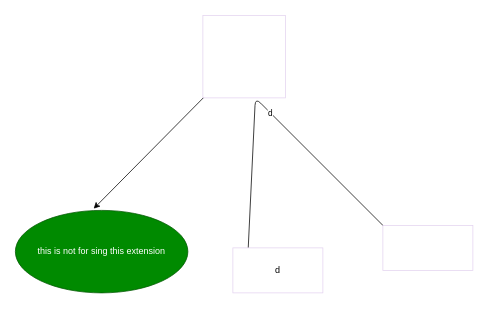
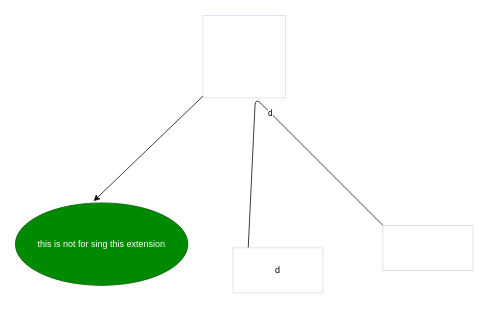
  <mxCell id="0" />
  <mxCell id="1" parent="0" />
  <mxCell id="2" value="" style="whiteSpace=wrap;html=1;aspect=fixed;strokeColor=#E4D3F0;" vertex="1" parent="1"><mxGeometry x="270" y="20" width="110" height="110" as="geometry" /></mxCell>
- <mxCell id="3" value="this is not for sing this extension" style="ellipse;whiteSpace=wrap;html=1;fillColor=#008a00;fontColor=#ffffff;strokeColor=#005700;" vertex="1" parent="1"><mxGeometry x="20" y="280" width="230" height="110" as="geometry" /></mxCell>
+ <mxCell id="3" value="this is not for sing this extension" style="ellipse;whiteSpace=wrap;html=1;fillColor=#008a00;fontColor=#ffffff;strokeColor=#005700;" vertex="1" parent="1"><mxGeometry x="20" y="270" width="230" height="110" as="geometry" /></mxCell>
  <mxCell id="4" value="" style="edgeStyle=none;orthogonalLoop=1;jettySize=auto;html=1;entryX=0.454;entryY=-0.021;entryDx=0;entryDy=0;entryPerimeter=0;" edge="1" parent="1" source="2" target="3"><mxGeometry width="80" relative="1" as="geometry"><mxPoint x="380" y="240" as="sourcePoint" /><mxPoint x="460" y="240" as="targetPoint" /><Array as="points" /></mxGeometry></mxCell>
  <mxCell id="5" value="d" style="edgeStyle=none;orthogonalLoop=1;jettySize=auto;html=1;" edge="1" parent="1"><mxGeometry width="80" relative="1" as="geometry"><mxPoint x="330" y="340" as="sourcePoint" /><mxPoint x="530" y="320" as="targetPoint" /><Array as="points"><mxPoint x="340" y="130" /></Array></mxGeometry></mxCell>
  <mxCell id="6" value="d" style="whiteSpace=wrap;html=1;strokeColor=#E4D3F0;" vertex="1" parent="1"><mxGeometry x="310" y="330" width="120" height="60" as="geometry" /></mxCell>
  <mxCell id="7" value="" style="whiteSpace=wrap;html=1;strokeColor=#E4D3F0;" vertex="1" parent="1"><mxGeometry x="510" y="300" width="120" height="60" as="geometry" /></mxCell>
